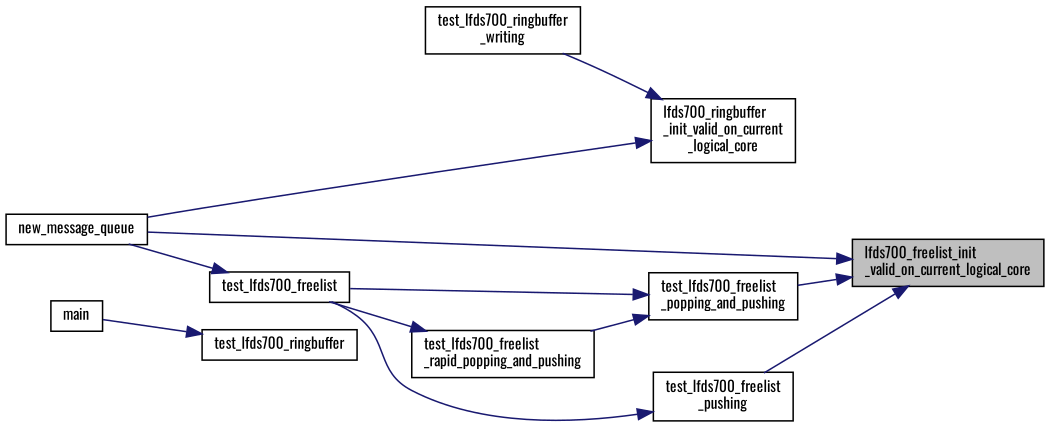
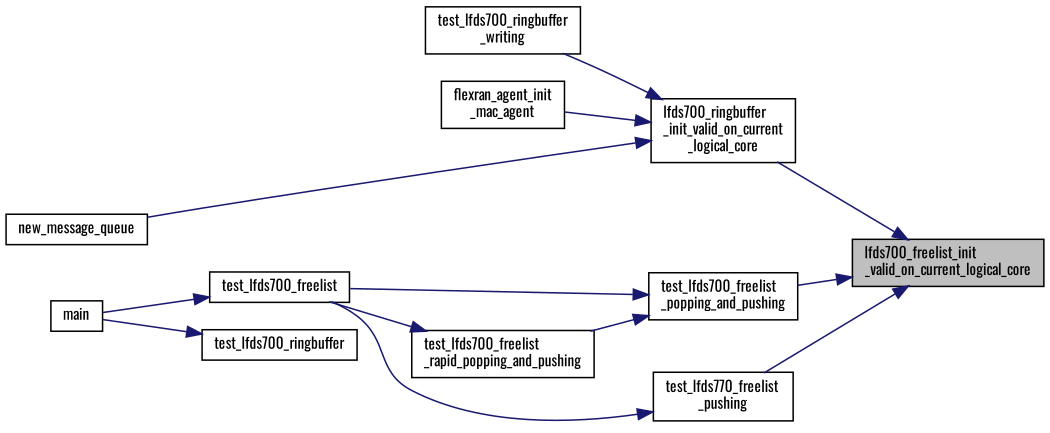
  digraph {
    fontname=Oswald
    rankdir=RL
    node [color=black fillcolor=white fontname=Oswald fontsize=10 shape=record style=filled]
    edge [color=midnightblue dir=back fontname=Oswald fontsize=10 labelfontname=Helvetica labelfontsize=10 style=solid]
    n1 [fillcolor=grey75 fontcolor=black height=0.2 label="lfds700_freelist_init\l_valid_on_current_logical_core" width=0.4]
    n2 [height=0.2 label="lfds700_ringbuffer\l_init_valid_on_current\l_logical_core" width=0.4]
    n3 [height=0.2 label="test_lfds700_freelist\l_popping_and_pushing" width=0.4]
-   n4 [height=0.2 label="test_lfds700_freelist\l_pushing" width=0.4]
+   n4 [height=0.2 label="test_lfds770_freelist\l_pushing" width=0.4]
+   n5 [height=0.2 label="flexran_agent_init\l_mac_agent" width=0.4]
    n6 [height=0.2 label=new_message_queue width=0.4]
    n7 [height=0.2 label="test_lfds700_ringbuffer\l_writing" width=0.4]
    n8 [height=0.2 label="test_lfds700_freelist\l_rapid_popping_and_pushing" width=0.4]
    n9 [height=0.2 label=test_lfds700_freelist width=0.4]
    n10 [height=0.2 label=test_lfds700_ringbuffer width=0.4]
    n11 [height=0.2 label=main width=0.4]
-   n1 -> n6
+   n1 -> n2
    n1 -> n3
    n1 -> n4
+   n2 -> n5
    n2 -> n6
    n2 -> n7
    n3 -> n8
    n3 -> n9
    n4 -> n9
    n8 -> n9
-   n9 -> n6
+   n9 -> n11
    n10 -> n11
  }
